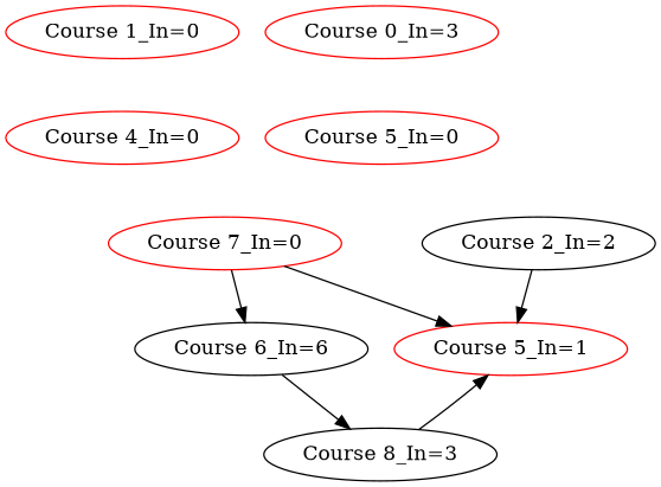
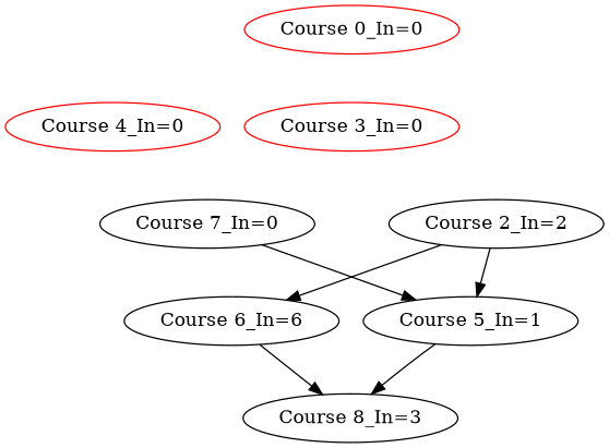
  digraph {
    edge [style=invis]
-   "Course 0_In=0" [color=red label="Course 0_In=3"]
+   "Course 0_In=0" [color=red]
    n2 [label="Course 2_In=2"]
-   "Course 3_In=0" [color=red label="Course 5_In=0"]
+   "Course 3_In=0" [color=red]
    "Course 4_In=0" [color=red]
-   "Course 5_In=1" [color=red]
+   "Course 5_In=1"
    n6 [label="Course 6_In=6"]
-   "Course 7_In=0" [color=red]
+   "Course 7_In=0"
    "Course 8_In=3"
-   "Course 1_In=0" [color=red]
    "Course 0_In=0" -> n2
    "Course 0_In=0" -> "Course 3_In=0"
    "Course 0_In=0" -> "Course 4_In=0"
    n2 -> "Course 5_In=1" [style=""]
-   "Course 7_In=0" -> n6 [style=""]
+   n2 -> n6 [style=""]
    "Course 3_In=0" -> n2
    "Course 3_In=0" -> n6
    "Course 3_In=0" -> "Course 7_In=0"
    "Course 4_In=0" -> "Course 7_In=0"
    "Course 4_In=0" -> "Course 8_In=3"
-   "Course 8_In=3" -> "Course 5_In=1" [style=""]
+   "Course 5_In=1" -> "Course 8_In=3" [style=""]
    n6 -> "Course 8_In=3" [style=""]
    "Course 7_In=0" -> "Course 5_In=1" [style=""]
-   "Course 1_In=0" -> "Course 3_In=0"
-   "Course 1_In=0" -> "Course 4_In=0"
  }
